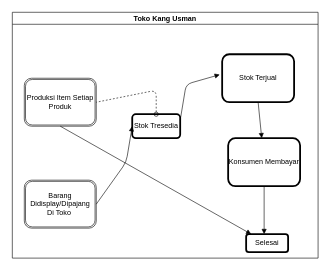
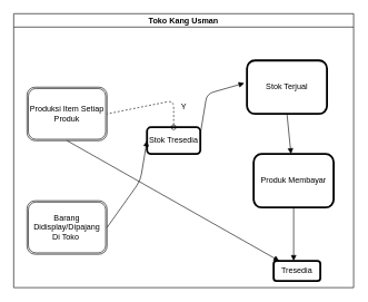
  <mxCell id="0" />
  <mxCell id="1" parent="0" />
  <mxCell id="2" value="Toko Kang Usman" style="swimlane;startSize=20;" vertex="1" parent="1"><mxGeometry x="20" y="20" width="510" height="410" as="geometry" /></mxCell>
  <mxCell id="3" value="Produksi Item Setiap Produk" style="shape=ext;rounded=1;html=1;whiteSpace=wrap;double=1;" vertex="1" parent="2"><mxGeometry x="20" y="110" width="120" height="80" as="geometry" /></mxCell>
  <mxCell id="4" value="Barang Didisplay/Dipajang Di Toko&amp;nbsp;" style="shape=ext;rounded=1;html=1;whiteSpace=wrap;double=1;" vertex="1" parent="2"><mxGeometry x="20" y="280" width="120" height="80" as="geometry" /></mxCell>
  <mxCell id="5" value="Stok Tresedia" style="shape=ext;rounded=1;html=1;whiteSpace=wrap;strokeWidth=3;" vertex="1" parent="2"><mxGeometry x="200" y="170" width="80" height="40" as="geometry" /></mxCell>
  <mxCell id="6" value="Stok Terjual" style="shape=ext;rounded=1;html=1;whiteSpace=wrap;strokeWidth=3;" vertex="1" parent="2"><mxGeometry x="350" y="70" width="120" height="80" as="geometry" /></mxCell>
- <mxCell id="7" value="Konsumen Membayar" style="shape=ext;rounded=1;html=1;whiteSpace=wrap;strokeWidth=3;" vertex="1" parent="2"><mxGeometry x="360" y="210" width="120" height="80" as="geometry" /></mxCell>
- <mxCell id="8" value="Selesai" style="shape=ext;rounded=1;html=1;whiteSpace=wrap;strokeWidth=3;" vertex="1" parent="2"><mxGeometry x="390" y="370" width="70" height="30" as="geometry" /></mxCell>
+ <mxCell id="7" value="Produk Membayar" style="shape=ext;rounded=1;html=1;whiteSpace=wrap;strokeWidth=3;" vertex="1" parent="2"><mxGeometry x="360" y="210" width="120" height="80" as="geometry" /></mxCell>
+ <mxCell id="8" value="Tresedia" style="shape=ext;rounded=1;html=1;whiteSpace=wrap;strokeWidth=3;" vertex="1" parent="2"><mxGeometry x="390" y="370" width="70" height="30" as="geometry" /></mxCell>
  <mxCell id="9" value="" style="endArrow=block;endFill=1;endSize=6;html=1;exitX=0.5;exitY=1;exitDx=0;exitDy=0;" edge="1" parent="2" source="3" target="8"><mxGeometry width="100" relative="1" as="geometry"><mxPoint x="80" y="200" as="sourcePoint" /><mxPoint x="500" y="160" as="targetPoint" /></mxGeometry></mxCell>
  <mxCell id="10" value="" style="endArrow=block;endFill=1;endSize=6;html=1;exitX=1;exitY=0.5;exitDx=0;exitDy=0;entryX=0;entryY=0.5;entryDx=0;entryDy=0;" edge="1" parent="2" source="4" target="5"><mxGeometry width="100" relative="1" as="geometry"><mxPoint x="400" y="160" as="sourcePoint" /><mxPoint x="500" y="160" as="targetPoint" /><Array as="points"><mxPoint x="190" y="250" /></Array></mxGeometry></mxCell>
  <mxCell id="11" value="" style="startArrow=oval;startFill=0;startSize=7;endArrow=none;endFill=0;endSize=10;dashed=1;html=1;exitX=0.5;exitY=0;exitDx=0;exitDy=0;entryX=1;entryY=0.5;entryDx=0;entryDy=0;" edge="1" parent="2" source="5" target="3"><mxGeometry width="100" relative="1" as="geometry"><mxPoint x="400" y="160" as="sourcePoint" /><mxPoint x="500" y="160" as="targetPoint" /><Array as="points"><mxPoint x="240" y="130" /></Array></mxGeometry></mxCell>
+ <mxCell id="12" value="Y" style="text;html=1;align=center;verticalAlign=middle;resizable=0;points=[];autosize=1;" vertex="1" parent="2"><mxGeometry x="245" y="130" width="20" height="20" as="geometry" /></mxCell>
  <mxCell id="13" value="" style="endArrow=block;endFill=1;endSize=6;html=1;exitX=1;exitY=0.25;exitDx=0;exitDy=0;entryX=-0.033;entryY=0.425;entryDx=0;entryDy=0;entryPerimeter=0;" edge="1" parent="2" source="5" target="6"><mxGeometry width="100" relative="1" as="geometry"><mxPoint x="400" y="160" as="sourcePoint" /><mxPoint x="500" y="160" as="targetPoint" /><Array as="points"><mxPoint x="290" y="120" /></Array></mxGeometry></mxCell>
  <mxCell id="14" value="" style="endArrow=block;endFill=1;endSize=6;html=1;exitX=0.5;exitY=1;exitDx=0;exitDy=0;" edge="1" parent="2" source="6" target="7"><mxGeometry width="100" relative="1" as="geometry"><mxPoint x="400" y="160" as="sourcePoint" /><mxPoint x="500" y="160" as="targetPoint" /></mxGeometry></mxCell>
  <mxCell id="15" value="" style="endArrow=block;endFill=1;endSize=6;html=1;exitX=0.5;exitY=1;exitDx=0;exitDy=0;" edge="1" parent="2" source="7"><mxGeometry width="100" relative="1" as="geometry"><mxPoint x="380" y="320" as="sourcePoint" /><mxPoint x="420" y="370" as="targetPoint" /></mxGeometry></mxCell>
